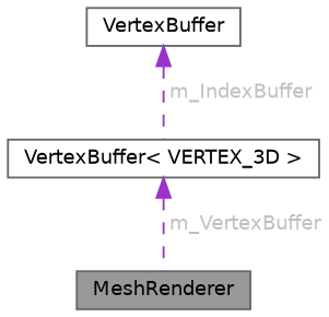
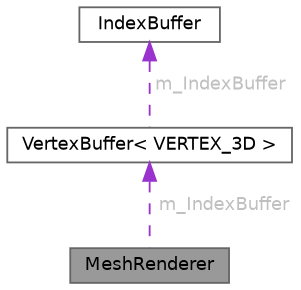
  digraph {
    node [color=gray40 fillcolor=white fontname=Helvetica fontsize=10 shape=box style=filled]
    edge [color=darkorchid3 dir=back fontcolor=grey fontname=Helvetica fontsize=10 labelfontname=Helvetica labelfontsize=10 style=dashed]
    n1 [fillcolor=grey60 fontcolor=black height=0.2 label=MeshRenderer width=0.4]
    n2 [height=0.2 label="VertexBuffer\< VERTEX_3D \>" width=0.4]
-   n3 [height=0.2 label=VertexBuffer width=0.4]
-   n2 -> n1 [label=" m_VertexBuffer"]
+   n3 [height=0.2 label=IndexBuffer width=0.4]
+   n2 -> n1 [label=" m_IndexBuffer"]
    n3 -> n2 [label=" m_IndexBuffer"]
  }
